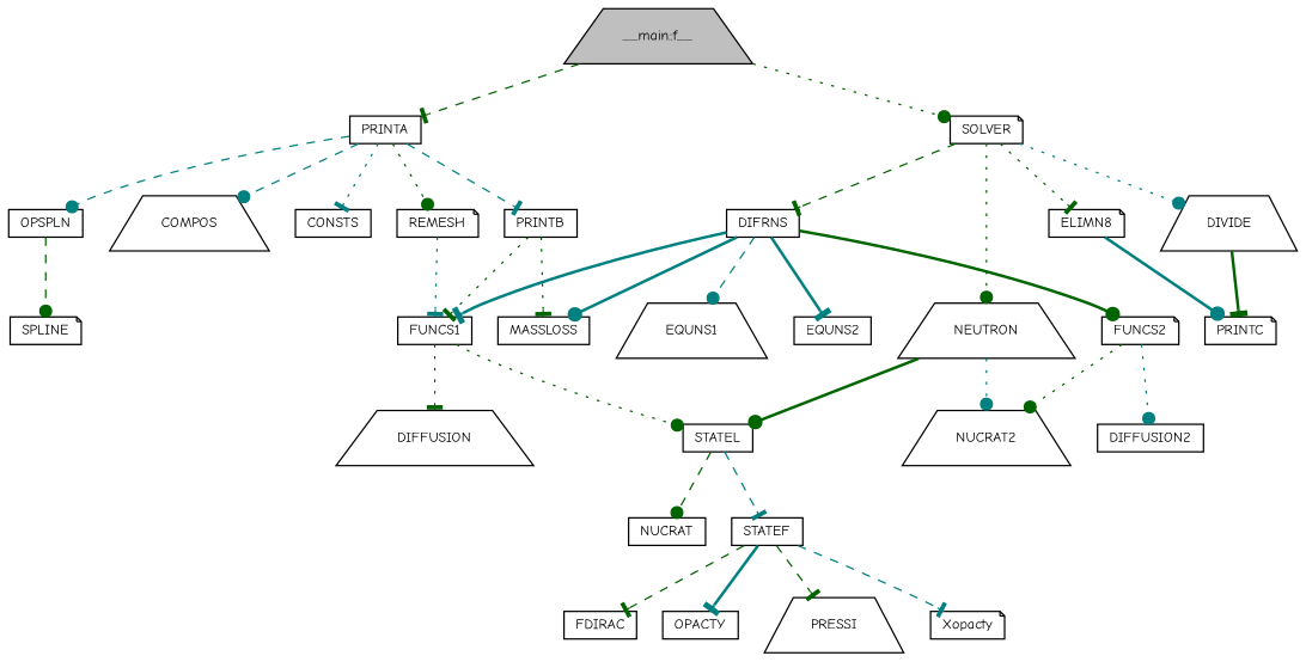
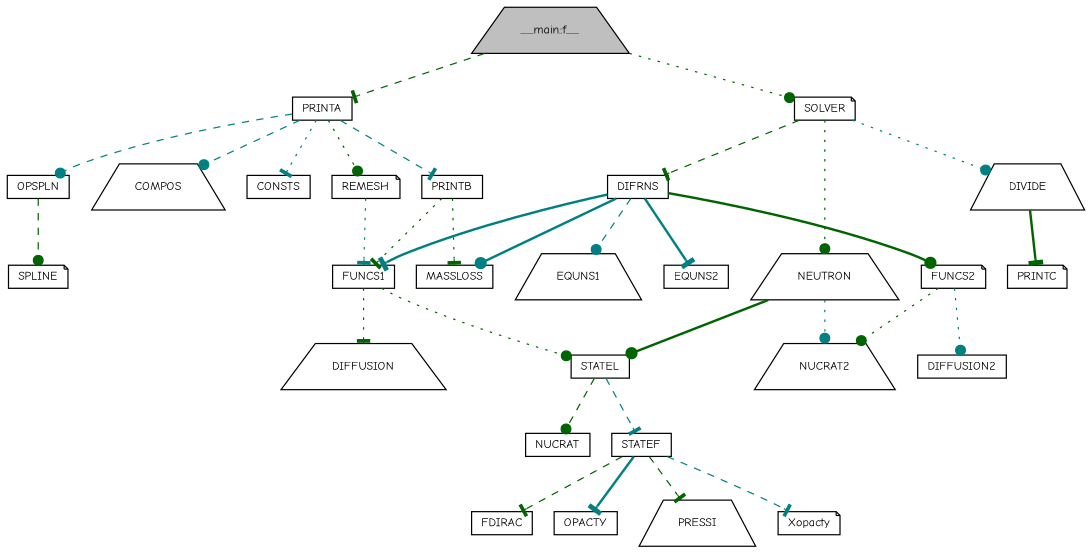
  digraph {
    fontname="Comic Neue"
    rankdir=TB
    node [color=black fillcolor=white fontname="Comic Neue" fontsize=10 shape=box style=filled]
    edge [arrowhead=tee color=darkgreen fontname="Comic Neue" fontsize=10 labelfontname=FreeSans labelfontsize=10 style=dotted]
    n1 [fillcolor=grey75 fontcolor=black height=0.2 label="__main::f__" shape=trapezium width=0.4]
    n2 [height=0.2 label=PRINTA width=0.4]
    n3 [height=0.2 label=SOLVER shape=note width=0.4]
    n4 [height=0.2 label=COMPOS shape=trapezium width=0.4]
    n5 [height=0.2 label=CONSTS width=0.4]
    n6 [height=0.2 label=OPSPLN width=0.4]
    n7 [height=0.2 label=PRINTB width=0.4]
    n8 [height=0.2 label=REMESH shape=note width=0.4]
    n9 [height=0.2 label=DIFRNS width=0.4]
    n10 [height=0.2 label=DIVIDE shape=trapezium width=0.4]
-   n11 [height=0.2 label=ELIMN8 shape=note width=0.4]
    n12 [height=0.2 label=NEUTRON shape=trapezium width=0.4]
    n13 [height=0.2 label=SPLINE shape=note width=0.4]
    n14 [height=0.2 label=FUNCS1 width=0.4]
    n15 [height=0.2 label=MASSLOSS width=0.4]
    n16 [height=0.2 label=DIFFUSION shape=trapezium width=0.4]
    n17 [height=0.2 label=STATEL width=0.4]
    n18 [height=0.2 label=NUCRAT width=0.4]
    n19 [height=0.2 label=STATEF width=0.4]
    n20 [height=0.2 label=FDIRAC width=0.4]
    n21 [height=0.2 label=OPACTY width=0.4]
    n22 [height=0.2 label=PRESSI shape=trapezium width=0.4]
    n23 [height=0.2 label=Xopacty shape=note width=0.4]
    n24 [height=0.2 label=EQUNS1 shape=trapezium width=0.4]
    n25 [height=0.2 label=EQUNS2 width=0.4]
    n26 [height=0.2 label=FUNCS2 shape=note width=0.4]
    n27 [height=0.2 label=PRINTC shape=note width=0.4]
    n28 [height=0.2 label=NUCRAT2 shape=trapezium width=0.4]
    n29 [height=0.2 label=DIFFUSION2 width=0.4]
    n1 -> n2 [style=dashed]
    n1 -> n3 [arrowhead=dot]
    n2 -> n4 [arrowhead=dot color=teal style=dashed]
    n2 -> n5 [color=teal]
    n2 -> n6 [arrowhead=dot color=teal style=dashed]
    n2 -> n7 [color=teal style=dashed]
    n2 -> n8 [arrowhead=dot]
    n3 -> n9 [style=dashed]
    n3 -> n10 [arrowhead=dot color=teal]
-   n3 -> n11
    n3 -> n12 [arrowhead=dot]
    n6 -> n13 [arrowhead=dot style=dashed]
    n7 -> n14
    n7 -> n15
    n8 -> n14 [color=teal]
    n9 -> n14 [color=teal style=bold]
    n9 -> n15 [arrowhead=dot color=teal style=bold]
    n9 -> n24 [arrowhead=dot color=teal style=dashed]
    n9 -> n25 [color=teal style=bold]
    n9 -> n26 [arrowhead=dot style=bold]
    n10 -> n27 [style=bold]
-   n11 -> n27 [arrowhead=dot color=teal style=bold]
    n12 -> n17 [arrowhead=dot style=bold]
    n12 -> n28 [arrowhead=dot color=teal]
    n14 -> n16
    n14 -> n17 [arrowhead=dot]
    n17 -> n18 [arrowhead=dot style=dashed]
    n17 -> n19 [color=teal style=dashed]
    n19 -> n20 [style=dashed]
    n19 -> n21 [color=teal style=bold]
    n19 -> n22 [style=dashed]
    n19 -> n23 [color=teal style=dashed]
    n26 -> n28 [arrowhead=dot]
    n26 -> n29 [arrowhead=dot color=teal]
  }
